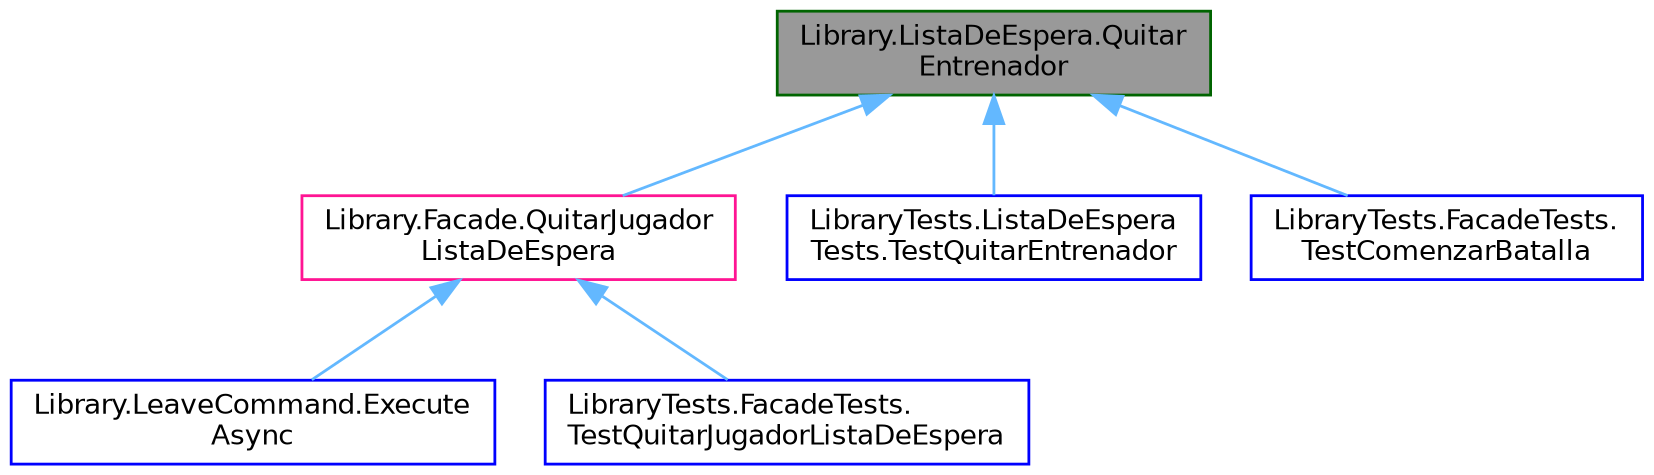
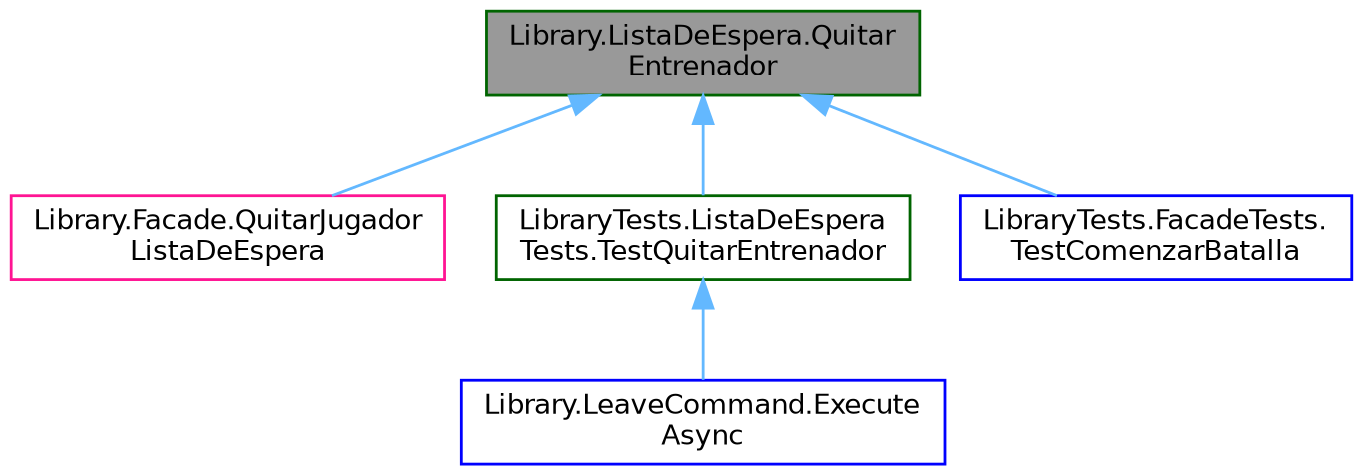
  digraph {
    rankdir=TB
    node [color=blue fillcolor=white fontname=Helvetica fontsize=10 shape=box style=filled]
    edge [color=steelblue1 dir=back fontname=Helvetica fontsize=10 labelfontname=Helvetica labelfontsize=10 style=solid]
    n1 [color=darkgreen fillcolor=grey60 fontcolor=black height=0.2 label="Library.ListaDeEspera.Quitar\lEntrenador" width=0.4]
    n2 [color=deeppink height=0.2 label="Library.Facade.QuitarJugador\lListaDeEspera" width=0.4]
-   n3 [height=0.2 label="LibraryTests.ListaDeEspera\lTests.TestQuitarEntrenador" width=0.4]
+   n3 [color=darkgreen height=0.2 label="LibraryTests.ListaDeEspera\lTests.TestQuitarEntrenador" width=0.4]
    n4 [height=0.2 label="LibraryTests.FacadeTests.\lTestComenzarBatalla" width=0.4]
    n5 [height=0.2 label="Library.LeaveCommand.Execute\lAsync" width=0.4]
-   n6 [height=0.2 label="LibraryTests.FacadeTests.\lTestQuitarJugadorListaDeEspera" width=0.4]
    n1 -> n2
    n1 -> n3
    n1 -> n4
-   n2 -> n5
-   n2 -> n6
+   n3 -> n5
  }
